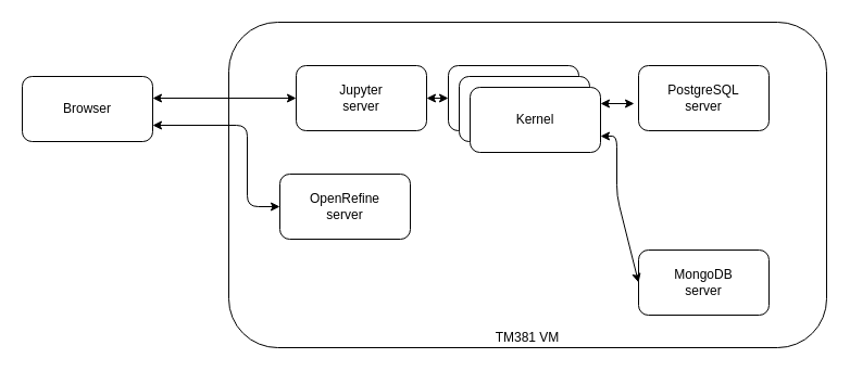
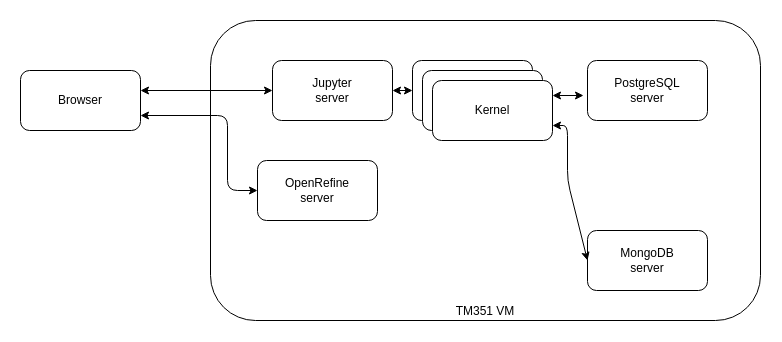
  <mxCell id="0" />
  <mxCell id="1" parent="0" />
- <mxCell id="2" value="TM381 VM" style="rounded=1;whiteSpace=wrap;html=1;verticalAlign=bottom;" parent="1" vertex="1"><mxGeometry x="210" y="20" width="550" height="300" as="geometry" /></mxCell>
+ <mxCell id="2" value="TM351 VM" style="rounded=1;whiteSpace=wrap;html=1;verticalAlign=bottom;" parent="1" vertex="1"><mxGeometry x="210" y="20" width="550" height="300" as="geometry" /></mxCell>
  <mxCell id="3" value="Jupyter&lt;br&gt;server&lt;br&gt;" style="rounded=1;whiteSpace=wrap;html=1;" parent="1" vertex="1"><mxGeometry x="272" y="60" width="120" height="60" as="geometry" /></mxCell>
  <mxCell id="4" value="PostgreSQL&lt;br&gt;server&lt;br&gt;" style="rounded=1;whiteSpace=wrap;html=1;" parent="1" vertex="1"><mxGeometry x="587" y="60" width="120" height="60" as="geometry" /></mxCell>
  <mxCell id="5" value="MongoDB&lt;br&gt;server&lt;br&gt;" style="rounded=1;whiteSpace=wrap;html=1;" parent="1" vertex="1"><mxGeometry x="587" y="230" width="120" height="60" as="geometry" /></mxCell>
  <mxCell id="6" value="OpenRefine&lt;br&gt;server&lt;br&gt;" style="rounded=1;whiteSpace=wrap;html=1;" parent="1" vertex="1"><mxGeometry x="257" y="160" width="120" height="60" as="geometry" /></mxCell>
  <mxCell id="7" value="" style="endArrow=classic;startArrow=classic;html=1;entryX=0;entryY=0.5;entryDx=0;entryDy=0;" parent="1" target="3" edge="1"><mxGeometry width="50" height="50" relative="1" as="geometry"><mxPoint x="140" y="90" as="sourcePoint" /><mxPoint x="260" y="340" as="targetPoint" /></mxGeometry></mxCell>
  <mxCell id="8" value="Browser" style="rounded=1;whiteSpace=wrap;html=1;" parent="1" vertex="1"><mxGeometry x="20" y="70" width="120" height="60" as="geometry" /></mxCell>
  <mxCell id="9" value="" style="endArrow=classic;startArrow=classic;html=1;entryX=0;entryY=0.5;entryDx=0;entryDy=0;exitX=1;exitY=0.75;exitDx=0;exitDy=0;" parent="1" source="8" target="6" edge="1"><mxGeometry width="50" height="50" relative="1" as="geometry"><mxPoint x="17" y="390" as="sourcePoint" /><mxPoint x="67" y="340" as="targetPoint" /><Array as="points"><mxPoint x="227" y="115" /><mxPoint x="227" y="190" /><mxPoint x="257" y="190" /></Array></mxGeometry></mxCell>
  <mxCell id="10" value="Kernel" style="rounded=1;whiteSpace=wrap;html=1;" parent="1" vertex="1"><mxGeometry x="412" y="60" width="120" height="60" as="geometry" /></mxCell>
  <mxCell id="11" value="Kernel" style="rounded=1;whiteSpace=wrap;html=1;" parent="1" vertex="1"><mxGeometry x="422" y="70" width="120" height="60" as="geometry" /></mxCell>
  <mxCell id="12" value="Kernel" style="rounded=1;whiteSpace=wrap;html=1;" parent="1" vertex="1"><mxGeometry x="432" y="80" width="120" height="60" as="geometry" /></mxCell>
  <mxCell id="13" value="" style="endArrow=classic;startArrow=classic;html=1;entryX=0;entryY=0.5;entryDx=0;entryDy=0;exitX=1;exitY=0.5;exitDx=0;exitDy=0;" parent="1" source="3" target="10" edge="1"><mxGeometry width="50" height="50" relative="1" as="geometry"><mxPoint x="17" y="390" as="sourcePoint" /><mxPoint x="67" y="340" as="targetPoint" /></mxGeometry></mxCell>
  <mxCell id="14" value="" style="endArrow=classic;startArrow=classic;html=1;exitX=1;exitY=0.25;exitDx=0;exitDy=0;" parent="1" source="12" edge="1"><mxGeometry width="50" height="50" relative="1" as="geometry"><mxPoint x="17" y="390" as="sourcePoint" /><mxPoint x="583" y="95" as="targetPoint" /></mxGeometry></mxCell>
  <mxCell id="15" value="" style="endArrow=classic;startArrow=classic;html=1;entryX=0;entryY=0.5;entryDx=0;entryDy=0;exitX=1;exitY=0.75;exitDx=0;exitDy=0;" parent="1" source="12" target="5" edge="1"><mxGeometry width="50" height="50" relative="1" as="geometry"><mxPoint x="442" y="384" as="sourcePoint" /><mxPoint x="522" y="204" as="targetPoint" /><Array as="points"><mxPoint x="567" y="125" /><mxPoint x="567" y="180" /></Array></mxGeometry></mxCell>
